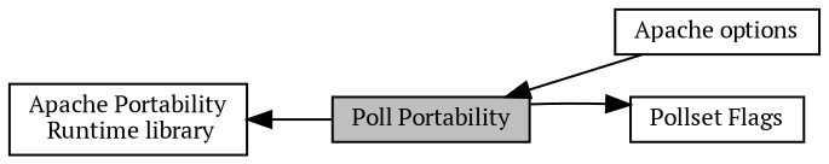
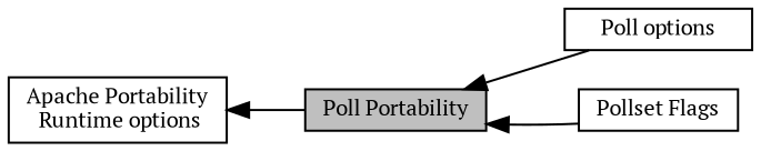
  digraph {
    fontname="PT Serif"
    rankdir=LR
    node [color=black fillcolor=white fontname="PT Serif" fontsize=10 shape=box style=filled]
    edge [dir=back fontname="PT Serif" fontsize=10 labelfontname=Helvetica labelfontsize=10 shape=plaintext style=solid]
    n1 [fillcolor=grey75 fontcolor=black height=0.2 label="Poll Portability" width=0.4]
-   n2 [height=0.2 label="Apache options" width=0.4]
+   n2 [height=0.2 label="Poll options" width=0.4]
    n3 [height=0.2 label="Pollset Flags" width=0.4]
-   n4 [height=0.2 label="Apache Portability\l Runtime library" width=0.4]
+   n4 [height=0.2 label="Apache Portability\l Runtime options" width=0.4]
    n1 -> n2
-   n3 -> n1
+   n1 -> n3
    n4 -> n1
  }
